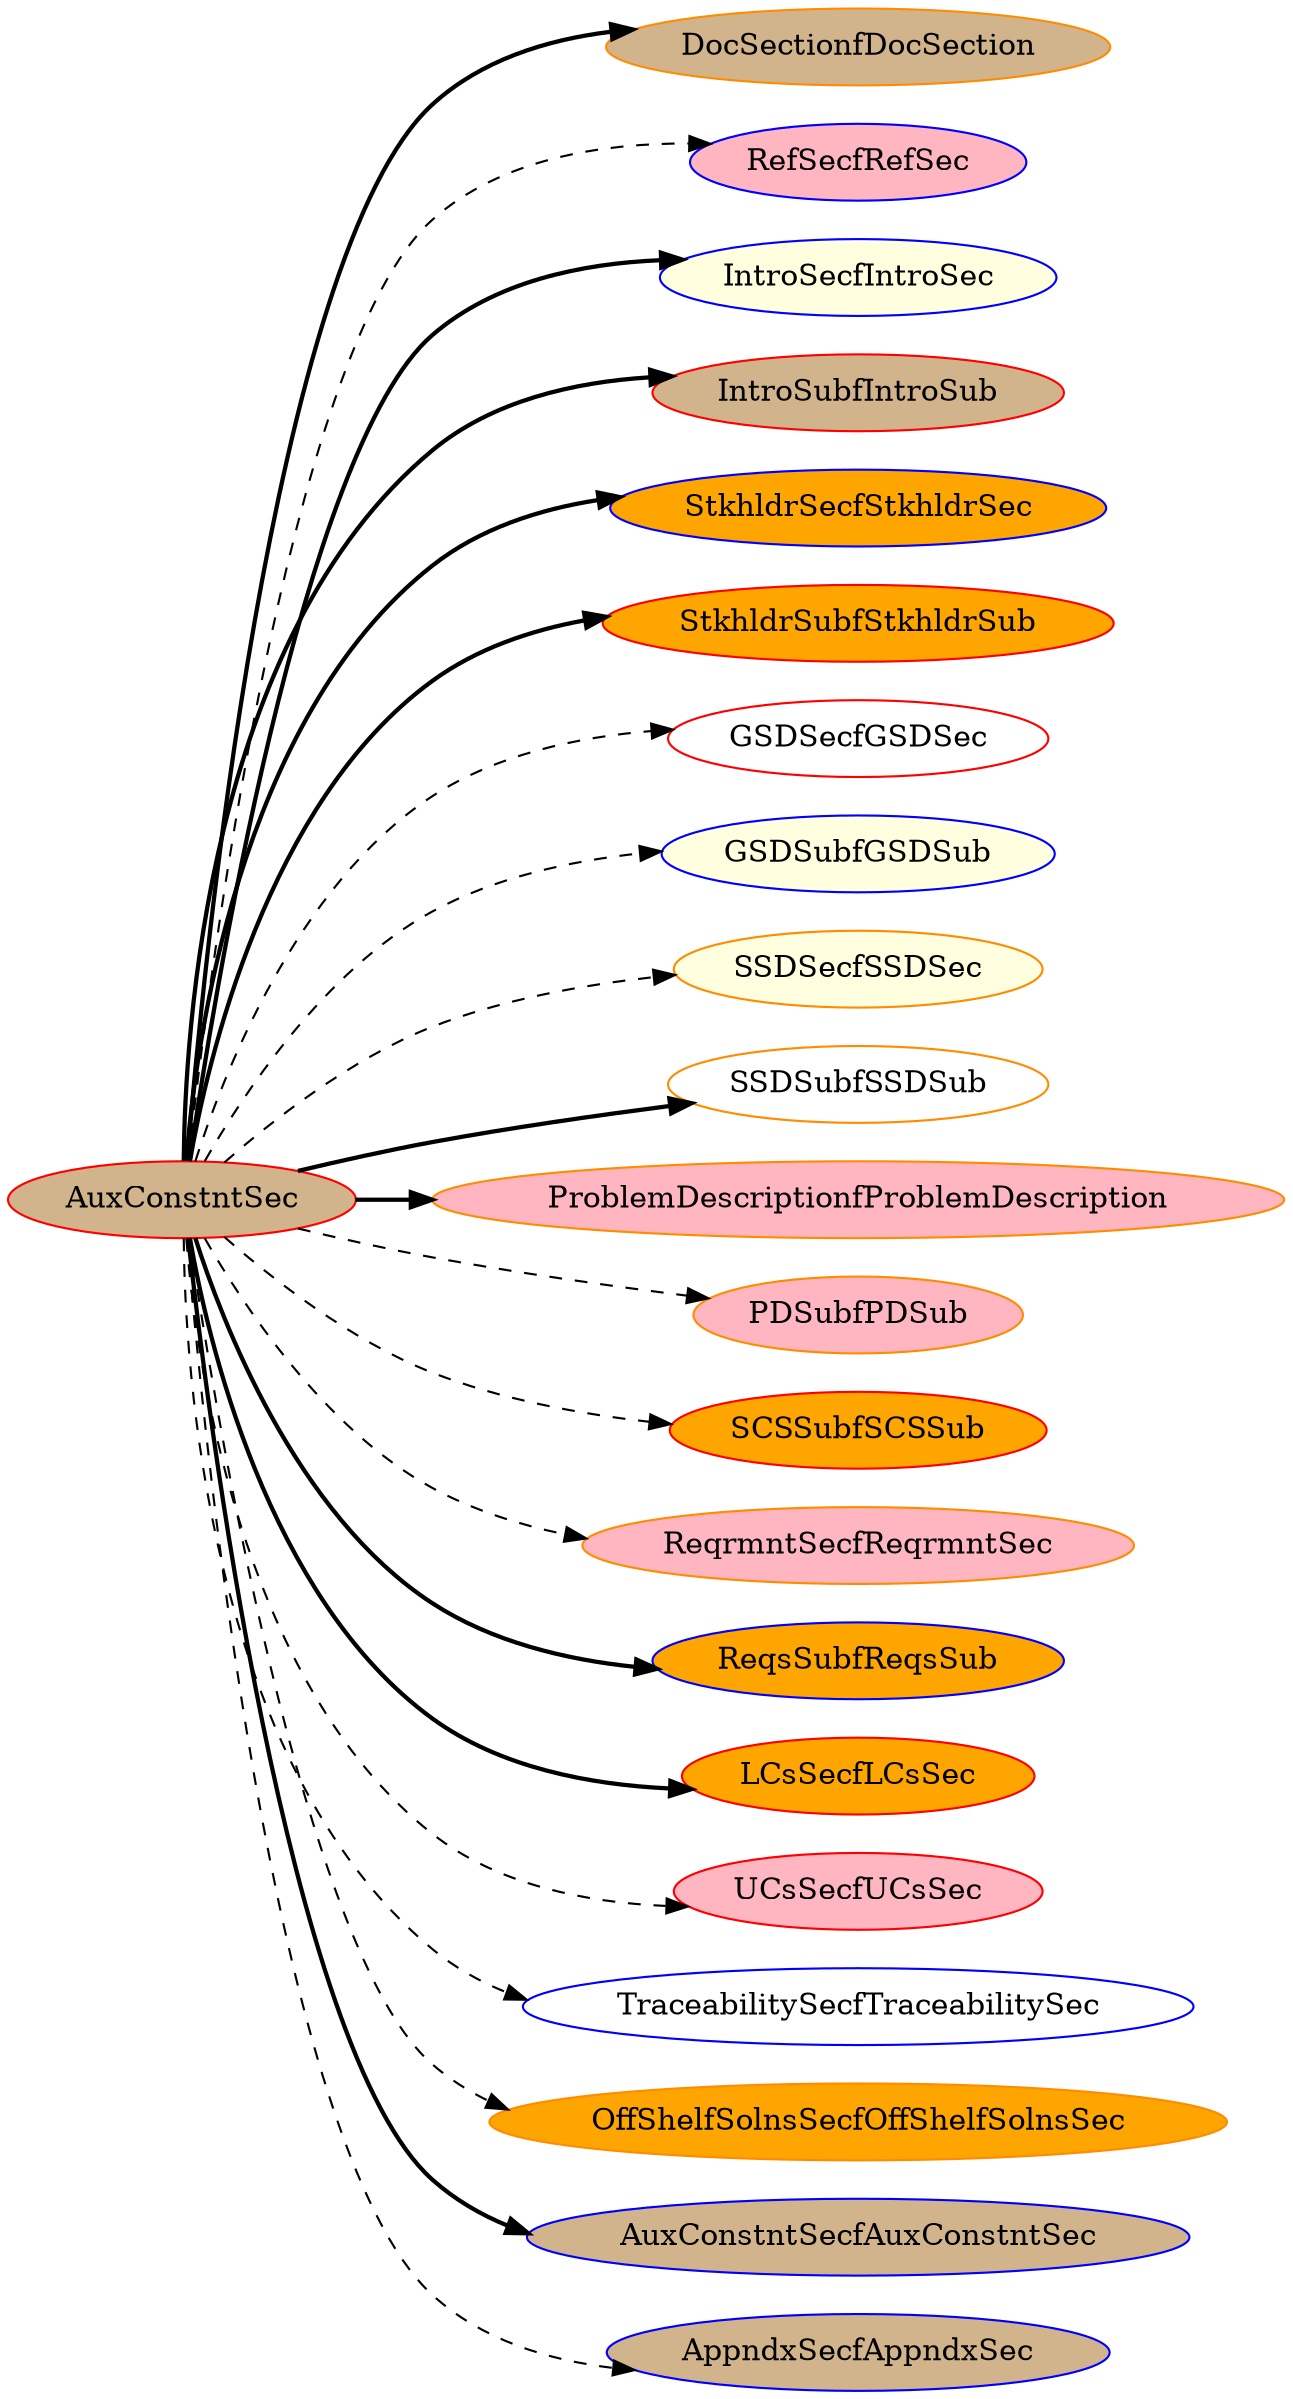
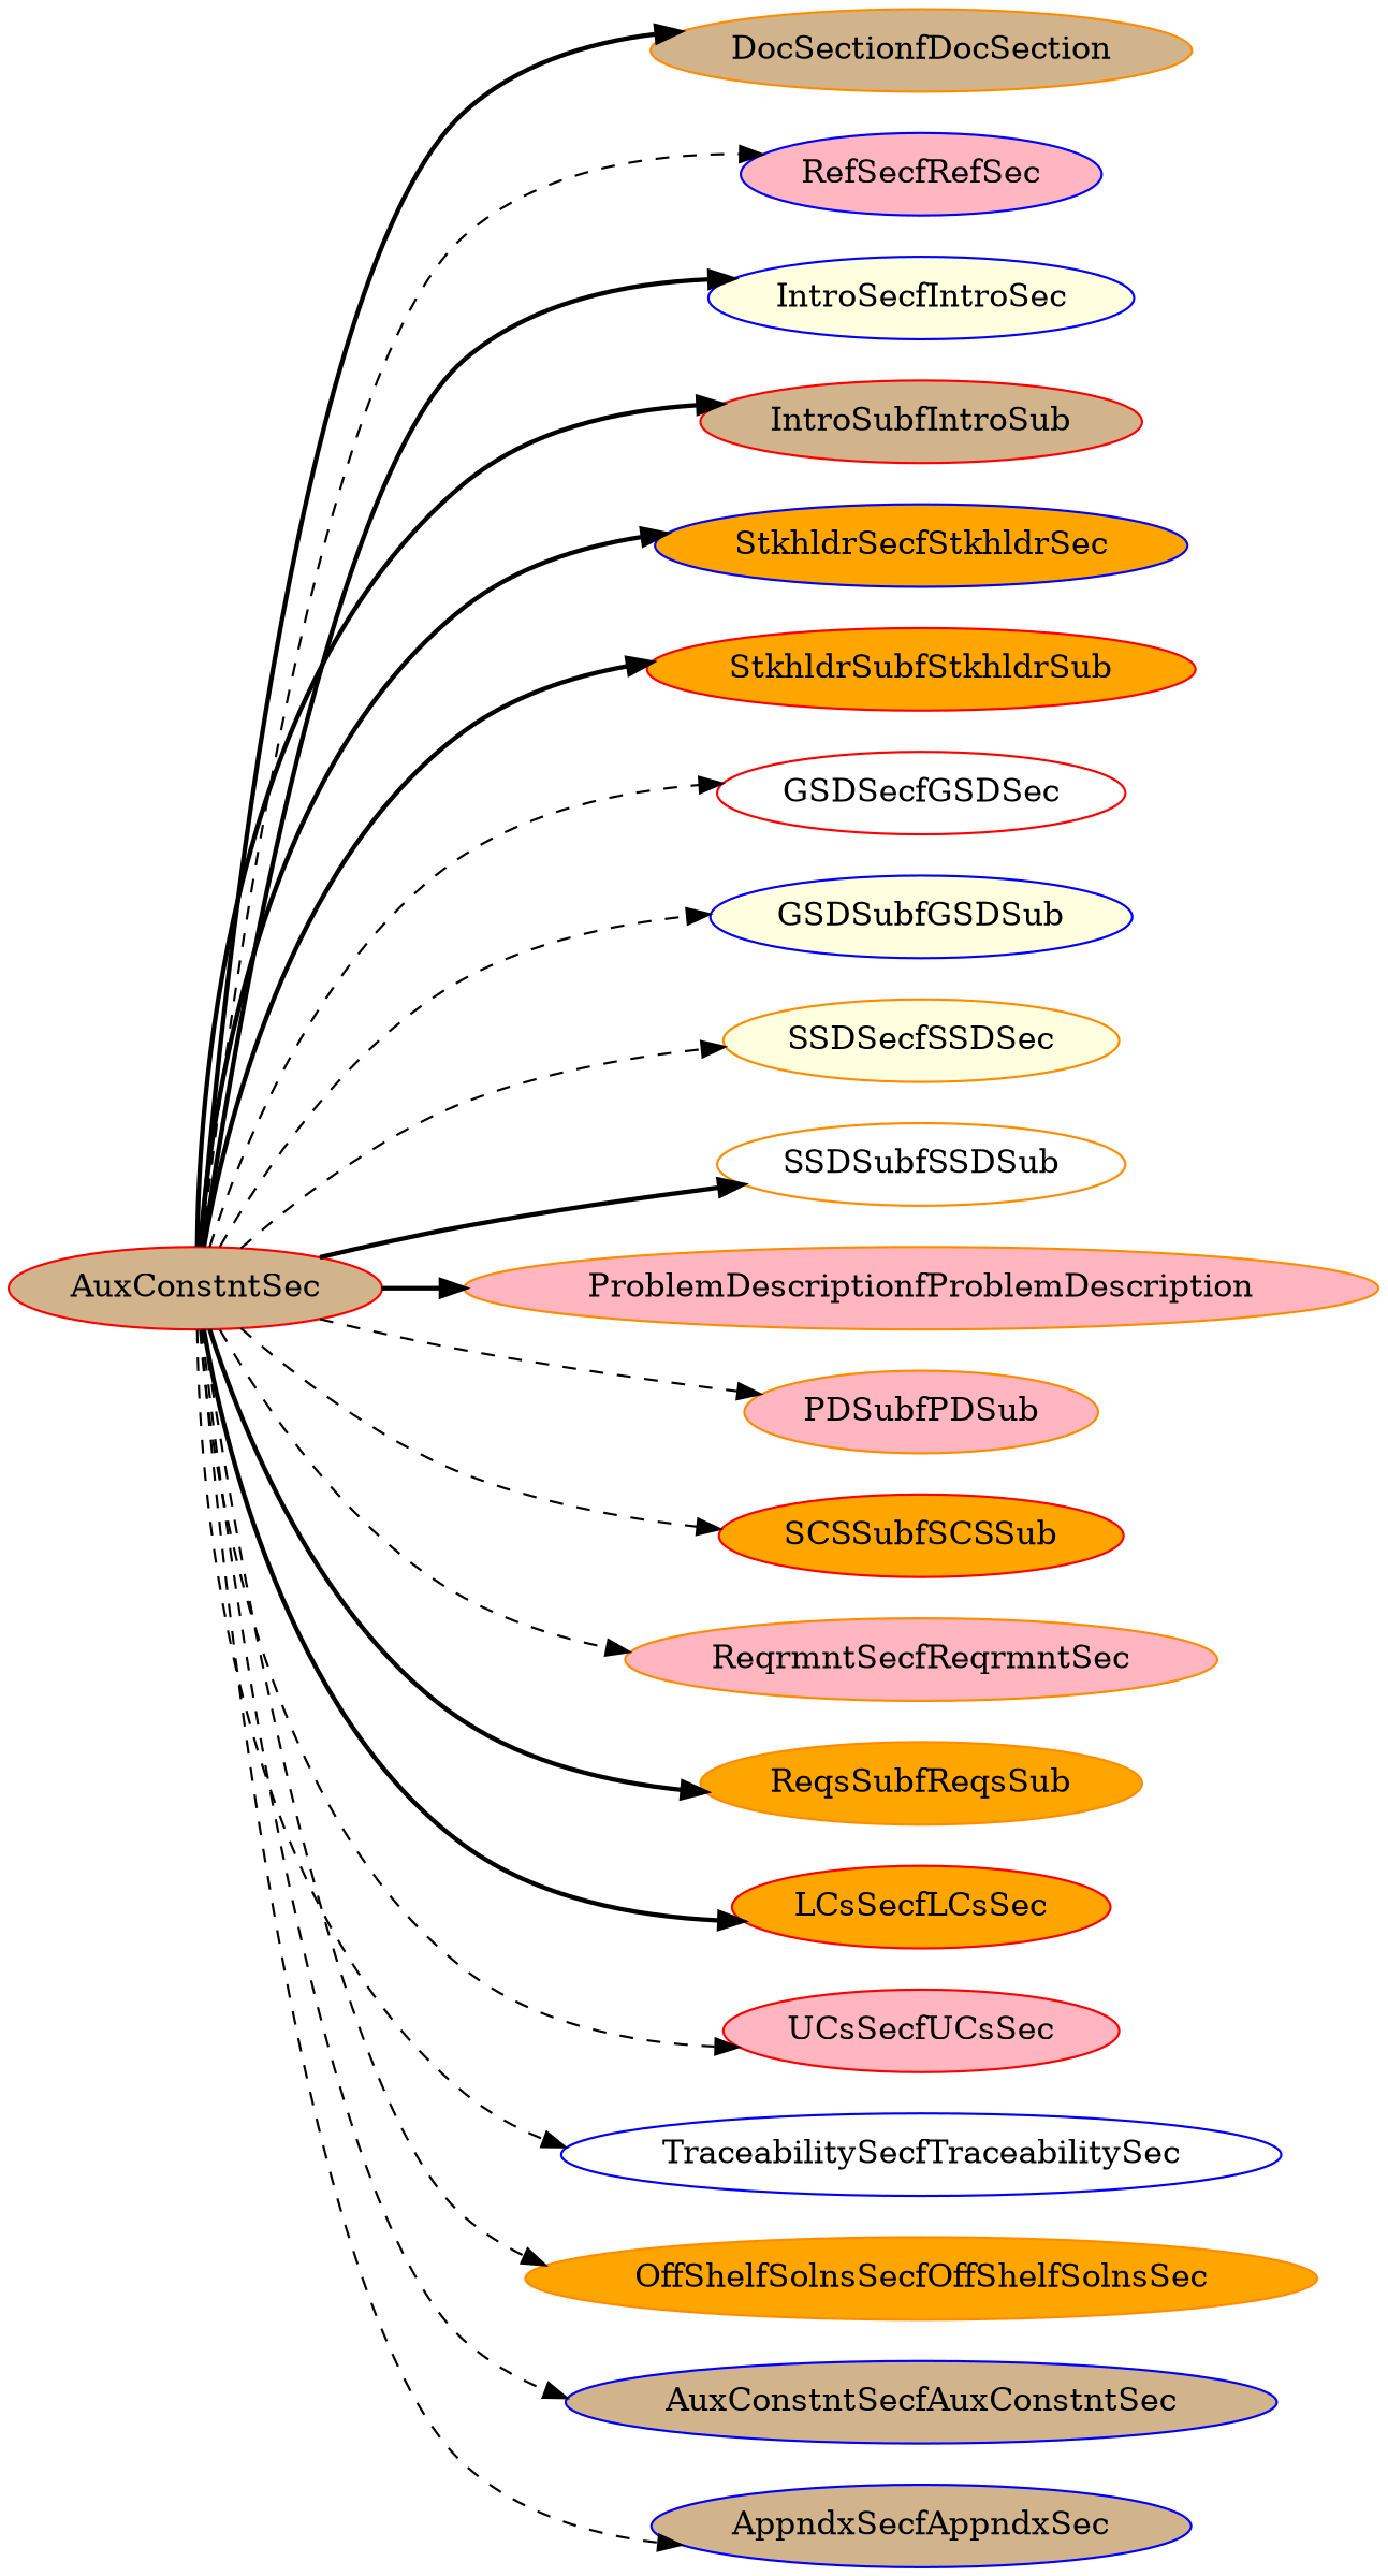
  digraph {
    rankdir=LR
    node [color=darkorange fillcolor=orange style=filled]
    edge [style=dashed]
    n1 [color=red fillcolor=tan label=AuxConstntSec shape=oval]
    DocSectionfDocSection [fillcolor=tan]
    RefSecfRefSec [color=blue fillcolor=lightpink]
    IntroSecfIntroSec [color=blue fillcolor=lightyellow]
    IntroSubfIntroSub [color=red fillcolor=tan]
    StkhldrSecfStkhldrSec [color=blue]
    StkhldrSubfStkhldrSub [color=red]
    GSDSecfGSDSec [color=red fillcolor=white]
    GSDSubfGSDSub [color=blue fillcolor=lightyellow]
    SSDSecfSSDSec [fillcolor=lightyellow]
    SSDSubfSSDSub [fillcolor=white]
    ProblemDescriptionfProblemDescription [fillcolor=lightpink]
    PDSubfPDSub [fillcolor=lightpink]
    SCSSubfSCSSub [color=red]
    ReqrmntSecfReqrmntSec [fillcolor=lightpink]
-   ReqsSubfReqsSub [color=blue]
+   ReqsSubfReqsSub
    LCsSecfLCsSec [color=red]
    UCsSecfUCsSec [color=red fillcolor=lightpink]
    TraceabilitySecfTraceabilitySec [color=blue fillcolor=white]
    OffShelfSolnsSecfOffShelfSolnsSec
    AuxConstntSecfAuxConstntSec [color=blue fillcolor=tan]
    AppndxSecfAppndxSec [color=blue fillcolor=tan]
    n1 -> DocSectionfDocSection [style=bold]
    n1 -> RefSecfRefSec
    n1 -> IntroSecfIntroSec [style=bold]
    n1 -> IntroSubfIntroSub [style=bold]
    n1 -> StkhldrSecfStkhldrSec [style=bold]
    n1 -> StkhldrSubfStkhldrSub [style=bold]
    n1 -> GSDSecfGSDSec
    n1 -> GSDSubfGSDSub
    n1 -> SSDSecfSSDSec
    n1 -> SSDSubfSSDSub [style=bold]
    n1 -> ProblemDescriptionfProblemDescription [style=bold]
    n1 -> PDSubfPDSub
    n1 -> SCSSubfSCSSub
    n1 -> ReqrmntSecfReqrmntSec
    n1 -> ReqsSubfReqsSub [style=bold]
    n1 -> LCsSecfLCsSec [style=bold]
    n1 -> UCsSecfUCsSec
    n1 -> TraceabilitySecfTraceabilitySec
    n1 -> OffShelfSolnsSecfOffShelfSolnsSec
-   n1 -> AuxConstntSecfAuxConstntSec [style=bold]
+   n1 -> AuxConstntSecfAuxConstntSec
    n1 -> AppndxSecfAppndxSec
  }
